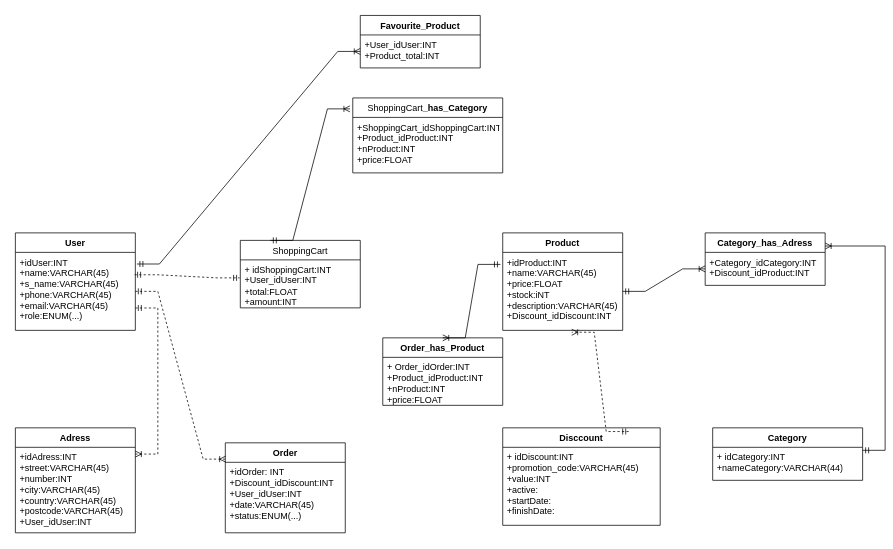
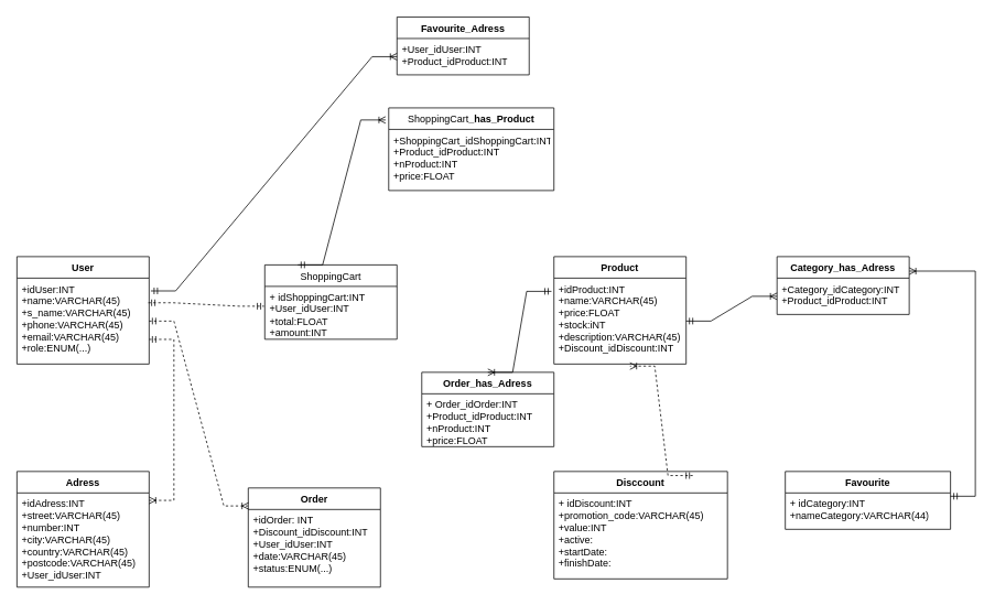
  <mxCell id="0" />
  <mxCell id="1" parent="0" />
  <mxCell id="2" value="User" style="swimlane;fontStyle=1;align=center;verticalAlign=top;childLayout=stackLayout;horizontal=1;startSize=26;horizontalStack=0;resizeParent=1;resizeParentMax=0;resizeLast=0;collapsible=1;marginBottom=0;whiteSpace=wrap;html=1;" vertex="1" parent="1"><mxGeometry x="20" y="310" width="160" height="130" as="geometry" /></mxCell>
  <mxCell id="3" value="+idUser:INT&lt;div&gt;+name:VARCHAR(45)&lt;/div&gt;&lt;div&gt;+s_name:VARCHAR(45)&lt;/div&gt;&lt;div&gt;+phone:&lt;span style=&quot;background-color: transparent; color: light-dark(rgb(0, 0, 0), rgb(255, 255, 255));&quot;&gt;VARCHAR(45)&lt;/span&gt;&lt;/div&gt;&lt;div&gt;&lt;span style=&quot;background-color: transparent; color: light-dark(rgb(0, 0, 0), rgb(255, 255, 255));&quot;&gt;+email:&lt;/span&gt;&lt;span style=&quot;background-color: transparent; color: light-dark(rgb(0, 0, 0), rgb(255, 255, 255));&quot;&gt;VARCHAR(45)&lt;/span&gt;&lt;/div&gt;&lt;div&gt;&lt;span style=&quot;background-color: transparent; color: light-dark(rgb(0, 0, 0), rgb(255, 255, 255));&quot;&gt;+role:ENUM(...)&lt;/span&gt;&lt;/div&gt;" style="text;strokeColor=none;fillColor=none;align=left;verticalAlign=top;spacingLeft=4;spacingRight=4;overflow=hidden;rotatable=0;points=[[0,0.5],[1,0.5]];portConstraint=eastwest;whiteSpace=wrap;html=1;" vertex="1" parent="2"><mxGeometry y="26" width="160" height="104" as="geometry" /></mxCell>
  <mxCell id="4" value="Order" style="swimlane;fontStyle=1;align=center;verticalAlign=top;childLayout=stackLayout;horizontal=1;startSize=26;horizontalStack=0;resizeParent=1;resizeParentMax=0;resizeLast=0;collapsible=1;marginBottom=0;whiteSpace=wrap;html=1;" vertex="1" parent="1"><mxGeometry x="300" y="590" width="160" height="120" as="geometry" /></mxCell>
  <mxCell id="5" value="+idOrder: INT&lt;div&gt;+Discount_idDiscount:INT&lt;/div&gt;&lt;div&gt;+User_idUser:INT&lt;/div&gt;&lt;div&gt;+date:VARCHAR(45)&lt;/div&gt;&lt;div&gt;+status:ENUM(...)&lt;/div&gt;&lt;div&gt;&lt;br&gt;&lt;/div&gt;&lt;div&gt;&lt;br&gt;&lt;/div&gt;" style="text;strokeColor=none;fillColor=none;align=left;verticalAlign=top;spacingLeft=4;spacingRight=4;overflow=hidden;rotatable=0;points=[[0,0.5],[1,0.5]];portConstraint=eastwest;whiteSpace=wrap;html=1;" vertex="1" parent="4"><mxGeometry y="26" width="160" height="94" as="geometry" /></mxCell>
  <mxCell id="6" value="Adress" style="swimlane;fontStyle=1;align=center;verticalAlign=top;childLayout=stackLayout;horizontal=1;startSize=26;horizontalStack=0;resizeParent=1;resizeParentMax=0;resizeLast=0;collapsible=1;marginBottom=0;whiteSpace=wrap;html=1;" vertex="1" parent="1"><mxGeometry x="20" y="570" width="160" height="140" as="geometry" /></mxCell>
  <mxCell id="7" value="+idAdress:INT&lt;div&gt;+street:&lt;span style=&quot;background-color: transparent; color: light-dark(rgb(0, 0, 0), rgb(255, 255, 255));&quot;&gt;VARCHAR(45)&lt;/span&gt;&lt;/div&gt;&lt;div&gt;&lt;span style=&quot;background-color: transparent; color: light-dark(rgb(0, 0, 0), rgb(255, 255, 255));&quot;&gt;+number:INT&lt;/span&gt;&lt;/div&gt;&lt;div&gt;&lt;span style=&quot;background-color: transparent; color: light-dark(rgb(0, 0, 0), rgb(255, 255, 255));&quot;&gt;+city:&lt;/span&gt;&lt;span style=&quot;background-color: transparent; color: light-dark(rgb(0, 0, 0), rgb(255, 255, 255));&quot;&gt;VARCHAR(45)&lt;/span&gt;&lt;/div&gt;&lt;div&gt;&lt;span style=&quot;background-color: transparent; color: light-dark(rgb(0, 0, 0), rgb(255, 255, 255));&quot;&gt;+country:&lt;/span&gt;&lt;span style=&quot;background-color: transparent; color: light-dark(rgb(0, 0, 0), rgb(255, 255, 255));&quot;&gt;VARCHAR(45)&lt;/span&gt;&lt;/div&gt;&lt;div&gt;&lt;span style=&quot;background-color: transparent; color: light-dark(rgb(0, 0, 0), rgb(255, 255, 255));&quot;&gt;+postcode:&lt;/span&gt;&lt;span style=&quot;background-color: transparent; color: light-dark(rgb(0, 0, 0), rgb(255, 255, 255));&quot;&gt;VARCHAR(45)&lt;/span&gt;&lt;/div&gt;&lt;div&gt;+User_idUser:INT&lt;span style=&quot;background-color: transparent; color: light-dark(rgb(0, 0, 0), rgb(255, 255, 255));&quot;&gt;&lt;/span&gt;&lt;/div&gt;" style="text;strokeColor=none;fillColor=none;align=left;verticalAlign=top;spacingLeft=4;spacingRight=4;overflow=hidden;rotatable=0;points=[[0,0.5],[1,0.5]];portConstraint=eastwest;whiteSpace=wrap;html=1;" vertex="1" parent="6"><mxGeometry y="26" width="160" height="114" as="geometry" /></mxCell>
- <mxCell id="8" value="Favourite_Product" style="swimlane;fontStyle=1;align=center;verticalAlign=top;childLayout=stackLayout;horizontal=1;startSize=26;horizontalStack=0;resizeParent=1;resizeParentMax=0;resizeLast=0;collapsible=1;marginBottom=0;whiteSpace=wrap;html=1;" vertex="1" parent="1"><mxGeometry x="480" y="20" width="160" height="70" as="geometry" /></mxCell>
- <mxCell id="9" value="+User_idUser:INT&lt;div&gt;+Product_total:INT&lt;/div&gt;" style="text;strokeColor=none;fillColor=none;align=left;verticalAlign=top;spacingLeft=4;spacingRight=4;overflow=hidden;rotatable=0;points=[[0,0.5],[1,0.5]];portConstraint=eastwest;whiteSpace=wrap;html=1;" vertex="1" parent="8"><mxGeometry y="26" width="160" height="44" as="geometry" /></mxCell>
+ <mxCell id="8" value="Favourite_Adress" style="swimlane;fontStyle=1;align=center;verticalAlign=top;childLayout=stackLayout;horizontal=1;startSize=26;horizontalStack=0;resizeParent=1;resizeParentMax=0;resizeLast=0;collapsible=1;marginBottom=0;whiteSpace=wrap;html=1;" vertex="1" parent="1"><mxGeometry x="480" y="20" width="160" height="70" as="geometry" /></mxCell>
+ <mxCell id="9" value="+User_idUser:INT&lt;div&gt;+Product_idProduct:INT&lt;/div&gt;" style="text;strokeColor=none;fillColor=none;align=left;verticalAlign=top;spacingLeft=4;spacingRight=4;overflow=hidden;rotatable=0;points=[[0,0.5],[1,0.5]];portConstraint=eastwest;whiteSpace=wrap;html=1;" vertex="1" parent="8"><mxGeometry y="26" width="160" height="44" as="geometry" /></mxCell>
  <mxCell id="10" value="&lt;span style=&quot;font-weight: 400; text-align: left;&quot;&gt;ShoppingCart&lt;/span&gt;" style="swimlane;fontStyle=1;align=center;verticalAlign=top;childLayout=stackLayout;horizontal=1;startSize=26;horizontalStack=0;resizeParent=1;resizeParentMax=0;resizeLast=0;collapsible=1;marginBottom=0;whiteSpace=wrap;html=1;" vertex="1" parent="1"><mxGeometry x="320" y="320" width="160" height="90" as="geometry" /></mxCell>
  <mxCell id="11" value="+ idShoppingCart:INT&lt;div&gt;+User_idUser:INT&lt;br&gt;&lt;div&gt;+total:FLOAT&lt;/div&gt;&lt;div&gt;+amount:INT&lt;/div&gt;&lt;/div&gt;" style="text;strokeColor=none;fillColor=none;align=left;verticalAlign=top;spacingLeft=4;spacingRight=4;overflow=hidden;rotatable=0;points=[[0,0.5],[1,0.5]];portConstraint=eastwest;whiteSpace=wrap;html=1;" vertex="1" parent="10"><mxGeometry y="26" width="160" height="64" as="geometry" /></mxCell>
  <mxCell id="12" value="Product" style="swimlane;fontStyle=1;align=center;verticalAlign=top;childLayout=stackLayout;horizontal=1;startSize=26;horizontalStack=0;resizeParent=1;resizeParentMax=0;resizeLast=0;collapsible=1;marginBottom=0;whiteSpace=wrap;html=1;" vertex="1" parent="1"><mxGeometry x="670" y="310" width="160" height="130" as="geometry" /></mxCell>
  <mxCell id="13" value="+idProduct:INT&lt;div&gt;+name:VARCHAR(45)&lt;/div&gt;&lt;div&gt;+price:FLOAT&lt;/div&gt;&lt;div&gt;+stock:iNT&lt;/div&gt;&lt;div&gt;+description:VARCHAR(45)&lt;/div&gt;&lt;div&gt;+Discount_idDiscount:INT&lt;/div&gt;" style="text;strokeColor=none;fillColor=none;align=left;verticalAlign=top;spacingLeft=4;spacingRight=4;overflow=hidden;rotatable=0;points=[[0,0.5],[1,0.5]];portConstraint=eastwest;whiteSpace=wrap;html=1;" vertex="1" parent="12"><mxGeometry y="26" width="160" height="104" as="geometry" /></mxCell>
- <mxCell id="14" value="Order_has_Product" style="swimlane;fontStyle=1;align=center;verticalAlign=top;childLayout=stackLayout;horizontal=1;startSize=26;horizontalStack=0;resizeParent=1;resizeParentMax=0;resizeLast=0;collapsible=1;marginBottom=0;whiteSpace=wrap;html=1;" vertex="1" parent="1"><mxGeometry x="510" y="450" width="160" height="90" as="geometry" /></mxCell>
+ <mxCell id="14" value="Order_has_Adress" style="swimlane;fontStyle=1;align=center;verticalAlign=top;childLayout=stackLayout;horizontal=1;startSize=26;horizontalStack=0;resizeParent=1;resizeParentMax=0;resizeLast=0;collapsible=1;marginBottom=0;whiteSpace=wrap;html=1;" vertex="1" parent="1"><mxGeometry x="510" y="450" width="160" height="90" as="geometry" /></mxCell>
  <mxCell id="15" value="&lt;div&gt;&lt;span style=&quot;background-color: transparent; color: light-dark(rgb(0, 0, 0), rgb(255, 255, 255));&quot;&gt;+ Order_idOrder:INT&lt;/span&gt;&lt;/div&gt;&lt;div&gt;&lt;span style=&quot;background-color: transparent; color: light-dark(rgb(0, 0, 0), rgb(255, 255, 255));&quot;&gt;+Product_idProduct:INT&lt;/span&gt;&lt;/div&gt;&lt;div&gt;&lt;span style=&quot;background-color: transparent; color: light-dark(rgb(0, 0, 0), rgb(255, 255, 255));&quot;&gt;+nProduct:INT&lt;/span&gt;&lt;/div&gt;&lt;div&gt;+price:FLOAT&lt;/div&gt;" style="text;strokeColor=none;fillColor=none;align=left;verticalAlign=top;spacingLeft=4;spacingRight=4;overflow=hidden;rotatable=0;points=[[0,0.5],[1,0.5]];portConstraint=eastwest;whiteSpace=wrap;html=1;" vertex="1" parent="14"><mxGeometry y="26" width="160" height="64" as="geometry" /></mxCell>
  <mxCell id="16" value="Disccount" style="swimlane;fontStyle=1;align=center;verticalAlign=top;childLayout=stackLayout;horizontal=1;startSize=26;horizontalStack=0;resizeParent=1;resizeParentMax=0;resizeLast=0;collapsible=1;marginBottom=0;whiteSpace=wrap;html=1;" vertex="1" parent="1"><mxGeometry x="670" y="570" width="210" height="130" as="geometry" /></mxCell>
  <mxCell id="17" value="+ idDiscount:INT&lt;div&gt;+promotion_code:VARCHAR(45)&lt;/div&gt;&lt;div&gt;+value:INT&lt;/div&gt;&lt;div&gt;+active:&lt;/div&gt;&lt;div&gt;+startDate:&lt;/div&gt;&lt;div&gt;+finishDate:&lt;/div&gt;&lt;div&gt;&lt;br&gt;&lt;/div&gt;&lt;div&gt;&lt;br&gt;&lt;/div&gt;&lt;div&gt;&lt;br&gt;&lt;/div&gt;&lt;div&gt;&lt;br&gt;&lt;/div&gt;" style="text;strokeColor=none;fillColor=none;align=left;verticalAlign=top;spacingLeft=4;spacingRight=4;overflow=hidden;rotatable=0;points=[[0,0.5],[1,0.5]];portConstraint=eastwest;whiteSpace=wrap;html=1;" vertex="1" parent="16"><mxGeometry y="26" width="210" height="104" as="geometry" /></mxCell>
  <mxCell id="18" value="Category_has_Adress" style="swimlane;fontStyle=1;align=center;verticalAlign=top;childLayout=stackLayout;horizontal=1;startSize=26;horizontalStack=0;resizeParent=1;resizeParentMax=0;resizeLast=0;collapsible=1;marginBottom=0;whiteSpace=wrap;html=1;" vertex="1" parent="1"><mxGeometry x="940" y="310" width="160" height="70" as="geometry" /></mxCell>
- <mxCell id="19" value="+Category_idCategory:INT&lt;div&gt;+Discount_idProduct:INT&lt;/div&gt;&lt;div&gt;&lt;br&gt;&lt;div&gt;&lt;br&gt;&lt;/div&gt;&lt;/div&gt;" style="text;strokeColor=none;fillColor=none;align=left;verticalAlign=top;spacingLeft=4;spacingRight=4;overflow=hidden;rotatable=0;points=[[0,0.5],[1,0.5]];portConstraint=eastwest;whiteSpace=wrap;html=1;" vertex="1" parent="18"><mxGeometry y="26" width="160" height="44" as="geometry" /></mxCell>
- <mxCell id="20" value="Category" style="swimlane;fontStyle=1;align=center;verticalAlign=top;childLayout=stackLayout;horizontal=1;startSize=26;horizontalStack=0;resizeParent=1;resizeParentMax=0;resizeLast=0;collapsible=1;marginBottom=0;whiteSpace=wrap;html=1;" vertex="1" parent="1"><mxGeometry x="950" y="570" width="200" height="70" as="geometry" /></mxCell>
+ <mxCell id="19" value="+Category_idCategory:INT&lt;div&gt;+Product_idProduct:INT&lt;/div&gt;&lt;div&gt;&lt;br&gt;&lt;div&gt;&lt;br&gt;&lt;/div&gt;&lt;/div&gt;" style="text;strokeColor=none;fillColor=none;align=left;verticalAlign=top;spacingLeft=4;spacingRight=4;overflow=hidden;rotatable=0;points=[[0,0.5],[1,0.5]];portConstraint=eastwest;whiteSpace=wrap;html=1;" vertex="1" parent="18"><mxGeometry y="26" width="160" height="44" as="geometry" /></mxCell>
+ <mxCell id="20" value="Favourite" style="swimlane;fontStyle=1;align=center;verticalAlign=top;childLayout=stackLayout;horizontal=1;startSize=26;horizontalStack=0;resizeParent=1;resizeParentMax=0;resizeLast=0;collapsible=1;marginBottom=0;whiteSpace=wrap;html=1;" vertex="1" parent="1"><mxGeometry x="950" y="570" width="200" height="70" as="geometry" /></mxCell>
  <mxCell id="21" value="+ idCategory:INT&lt;div&gt;+nameCategory:VARCHAR(44)&lt;/div&gt;" style="text;strokeColor=none;fillColor=none;align=left;verticalAlign=top;spacingLeft=4;spacingRight=4;overflow=hidden;rotatable=0;points=[[0,0.5],[1,0.5]];portConstraint=eastwest;whiteSpace=wrap;html=1;" vertex="1" parent="20"><mxGeometry y="26" width="200" height="44" as="geometry" /></mxCell>
- <mxCell id="22" value="&lt;span style=&quot;font-weight: 400; text-align: left;&quot;&gt;ShoppingCart&lt;/span&gt;_has_Category" style="swimlane;fontStyle=1;align=center;verticalAlign=top;childLayout=stackLayout;horizontal=1;startSize=26;horizontalStack=0;resizeParent=1;resizeParentMax=0;resizeLast=0;collapsible=1;marginBottom=0;whiteSpace=wrap;html=1;" vertex="1" parent="1"><mxGeometry x="470" y="130" width="200" height="100" as="geometry" /></mxCell>
+ <mxCell id="22" value="&lt;span style=&quot;font-weight: 400; text-align: left;&quot;&gt;ShoppingCart&lt;/span&gt;_has_Product" style="swimlane;fontStyle=1;align=center;verticalAlign=top;childLayout=stackLayout;horizontal=1;startSize=26;horizontalStack=0;resizeParent=1;resizeParentMax=0;resizeLast=0;collapsible=1;marginBottom=0;whiteSpace=wrap;html=1;" vertex="1" parent="1"><mxGeometry x="470" y="130" width="200" height="100" as="geometry" /></mxCell>
  <mxCell id="23" value="&lt;div&gt;&lt;span style=&quot;background-color: transparent; color: light-dark(rgb(0, 0, 0), rgb(255, 255, 255));&quot;&gt;+ShoppingCart_idShoppingCart:INT&lt;/span&gt;&lt;/div&gt;&lt;div&gt;&lt;span style=&quot;background-color: transparent; color: light-dark(rgb(0, 0, 0), rgb(255, 255, 255));&quot;&gt;+Product_idProduct:INT&lt;/span&gt;&lt;/div&gt;&lt;div&gt;&lt;div&gt;+nProduct:INT&lt;/div&gt;&lt;/div&gt;&lt;div&gt;+price:FLOAT&lt;/div&gt;" style="text;strokeColor=none;fillColor=none;align=left;verticalAlign=top;spacingLeft=4;spacingRight=4;overflow=hidden;rotatable=0;points=[[0,0.5],[1,0.5]];portConstraint=eastwest;whiteSpace=wrap;html=1;" vertex="1" parent="22"><mxGeometry y="26" width="200" height="74" as="geometry" /></mxCell>
  <mxCell id="24" value="" style="edgeStyle=entityRelationEdgeStyle;fontSize=12;html=1;endArrow=ERoneToMany;startArrow=ERmandOne;rounded=0;exitX=1.013;exitY=0.149;exitDx=0;exitDy=0;entryX=0;entryY=0.5;entryDx=0;entryDy=0;exitPerimeter=0;" edge="1" parent="1" source="3" target="9"><mxGeometry width="100" height="100" relative="1" as="geometry"><mxPoint x="340" y="510" as="sourcePoint" /><mxPoint x="440" y="410" as="targetPoint" /><Array as="points"><mxPoint x="290" y="270" /><mxPoint x="240" y="260" /><mxPoint x="260" y="260" /></Array></mxGeometry></mxCell>
  <mxCell id="25" value="" style="edgeStyle=entityRelationEdgeStyle;fontSize=12;html=1;endArrow=ERmandOne;startArrow=ERmandOne;rounded=0;dashed=1;entryX=-0.006;entryY=0.375;entryDx=0;entryDy=0;entryPerimeter=0;exitX=0.994;exitY=0.287;exitDx=0;exitDy=0;exitPerimeter=0;" edge="1" parent="1" source="3" target="11"><mxGeometry width="100" height="100" relative="1" as="geometry"><mxPoint x="182" y="362" as="sourcePoint" /><mxPoint x="296" y="367" as="targetPoint" /></mxGeometry></mxCell>
  <mxCell id="26" value="" style="edgeStyle=entityRelationEdgeStyle;fontSize=12;html=1;endArrow=ERoneToMany;startArrow=ERmandOne;rounded=0;entryX=1;entryY=0.25;entryDx=0;entryDy=0;dashed=1;exitX=1;exitY=0.713;exitDx=0;exitDy=0;exitPerimeter=0;" edge="1" parent="1" source="3" target="6"><mxGeometry width="100" height="100" relative="1" as="geometry"><mxPoint x="180" y="388.5" as="sourcePoint" /><mxPoint x="180" y="570" as="targetPoint" /><Array as="points"><mxPoint x="220" y="550" /></Array></mxGeometry></mxCell>
  <mxCell id="27" value="" style="edgeStyle=entityRelationEdgeStyle;fontSize=12;html=1;endArrow=ERoneToMany;startArrow=ERmandOne;rounded=0;entryX=0.003;entryY=0.181;entryDx=0;entryDy=0;dashed=1;exitX=1;exitY=0.5;exitDx=0;exitDy=0;entryPerimeter=0;" edge="1" parent="1" source="3" target="4"><mxGeometry width="100" height="100" relative="1" as="geometry"><mxPoint x="179.52" y="371.404" as="sourcePoint" /><mxPoint x="376" y="570" as="targetPoint" /><Array as="points"><mxPoint x="216" y="517" /><mxPoint x="296" y="470" /><mxPoint x="296" y="480" /><mxPoint x="326" y="470" /><mxPoint x="376" y="480" /></Array></mxGeometry></mxCell>
  <mxCell id="28" value="" style="edgeStyle=entityRelationEdgeStyle;fontSize=12;html=1;endArrow=ERoneToMany;startArrow=ERmandOne;rounded=0;entryX=0.5;entryY=0;entryDx=0;entryDy=0;exitX=-0.019;exitY=0.154;exitDx=0;exitDy=0;exitPerimeter=0;" edge="1" parent="1" source="13" target="14"><mxGeometry width="100" height="100" relative="1" as="geometry"><mxPoint x="780" y="470" as="sourcePoint" /><mxPoint x="828" y="345" as="targetPoint" /></mxGeometry></mxCell>
  <mxCell id="29" value="" style="edgeStyle=entityRelationEdgeStyle;fontSize=12;html=1;endArrow=ERoneToMany;startArrow=ERmandOne;rounded=0;exitX=1;exitY=0.5;exitDx=0;exitDy=0;entryX=0;entryY=0.5;entryDx=0;entryDy=0;" edge="1" parent="1" source="13" target="19"><mxGeometry width="100" height="100" relative="1" as="geometry"><mxPoint x="1030" y="230" as="sourcePoint" /><mxPoint x="1030" y="40" as="targetPoint" /><Array as="points"><mxPoint x="940" y="153" /><mxPoint x="1040" y="141" /><mxPoint x="890" y="143" /><mxPoint x="910" y="143" /></Array></mxGeometry></mxCell>
  <mxCell id="30" value="" style="edgeStyle=entityRelationEdgeStyle;fontSize=12;html=1;endArrow=ERoneToMany;startArrow=ERmandOne;rounded=0;exitX=0.25;exitY=0;exitDx=0;exitDy=0;entryX=-0.019;entryY=-0.154;entryDx=0;entryDy=0;entryPerimeter=0;" edge="1" parent="1" source="10" target="23"><mxGeometry width="100" height="100" relative="1" as="geometry"><mxPoint x="495" y="358.5" as="sourcePoint" /><mxPoint x="685" y="250" as="targetPoint" /><Array as="points"><mxPoint x="405" y="281.5" /><mxPoint x="505" y="269.5" /><mxPoint x="355" y="271.5" /><mxPoint x="375" y="271.5" /></Array></mxGeometry></mxCell>
  <mxCell id="31" value="" style="edgeStyle=entityRelationEdgeStyle;fontSize=12;html=1;endArrow=ERoneToMany;startArrow=ERmandOne;rounded=0;exitX=0.8;exitY=0.038;exitDx=0;exitDy=0;entryX=0.575;entryY=1.024;entryDx=0;entryDy=0;entryPerimeter=0;dashed=1;exitPerimeter=0;" edge="1" parent="1" source="16" target="13"><mxGeometry width="100" height="100" relative="1" as="geometry"><mxPoint x="820" y="500" as="sourcePoint" /><mxPoint x="830" y="367.01" as="targetPoint" /><Array as="points"><mxPoint x="730" y="423" /><mxPoint x="830" y="411" /><mxPoint x="680" y="413" /><mxPoint x="700" y="413" /></Array></mxGeometry></mxCell>
  <mxCell id="32" value="" style="edgeStyle=entityRelationEdgeStyle;fontSize=12;html=1;endArrow=ERoneToMany;startArrow=ERmandOne;rounded=0;entryX=1;entryY=0.25;entryDx=0;entryDy=0;" edge="1" parent="1" target="18"><mxGeometry width="100" height="100" relative="1" as="geometry"><mxPoint x="1150" y="600" as="sourcePoint" /><mxPoint x="1026" y="78" as="targetPoint" /><Array as="points"><mxPoint x="1024" y="74" /><mxPoint x="1124" y="62" /><mxPoint x="1054" y="191" /><mxPoint x="974" y="64" /><mxPoint x="994" y="64" /></Array></mxGeometry></mxCell>
